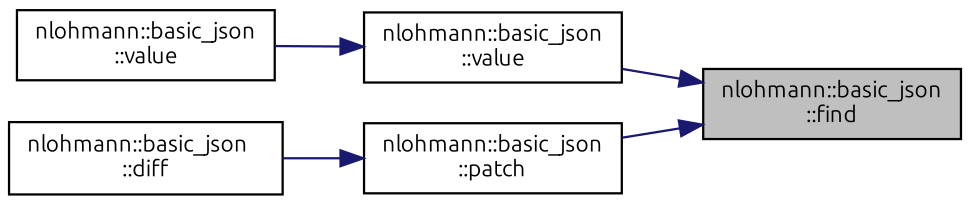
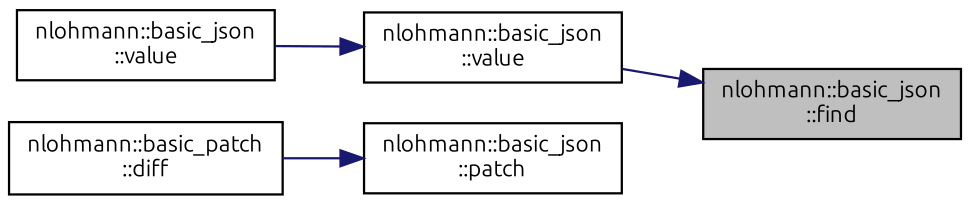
  digraph {
    fontname=Ubuntu
    rankdir=RL
    node [color=black fillcolor=white fontname=Ubuntu fontsize=10 shape=record style=filled]
    edge [color=midnightblue dir=back fontname=Ubuntu fontsize=10 labelfontname=Helvetica labelfontsize=10 style=solid]
    n1 [fillcolor=grey75 fontcolor=black height=0.2 label="nlohmann::basic_json\l::find" width=0.4]
    n2 [height=0.2 label="nlohmann::basic_json\l::value" width=0.4]
    n3 [height=0.2 label="nlohmann::basic_json\l::patch" width=0.4]
    n4 [height=0.2 label="nlohmann::basic_json\l::value" width=0.4]
-   n5 [height=0.2 label="nlohmann::basic_json\l::diff" width=0.4]
+   n5 [height=0.2 label="nlohmann::basic_patch\l::diff" width=0.4]
    n1 -> n2
-   n1 -> n3
    n2 -> n4
    n3 -> n5
  }
